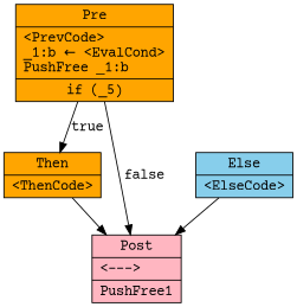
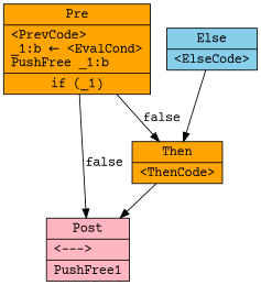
  digraph {
    fontname="Courier Prime"
    node [fillcolor=orange fontname="Courier Prime" shape=record style=filled]
    edge [fontname="Courier Prime"]
-   n1 [label="{Pre|\<PrevCode\>\l_1:b ← \<EvalCond\>\lPushFree _1:b\l|if (_5)}"]
+   n1 [label="{Pre|\<PrevCode\>\l_1:b ← \<EvalCond\>\lPushFree _1:b\l|if (_1)}"]
    n2 [label="{Then|\<ThenCode\>\l}"]
    n3 [fillcolor=lightpink label="{Post|\<---\>\l|PushFree1}"]
    n4 [fillcolor=skyblue label="{Else|\<ElseCode\>\l}"]
-   n1 -> n2 [label=true]
+   n1 -> n2 [label=false]
    n1 -> n3 [label=false]
    n2 -> n3
-   n4 -> n3
+   n4 -> n2
  }
